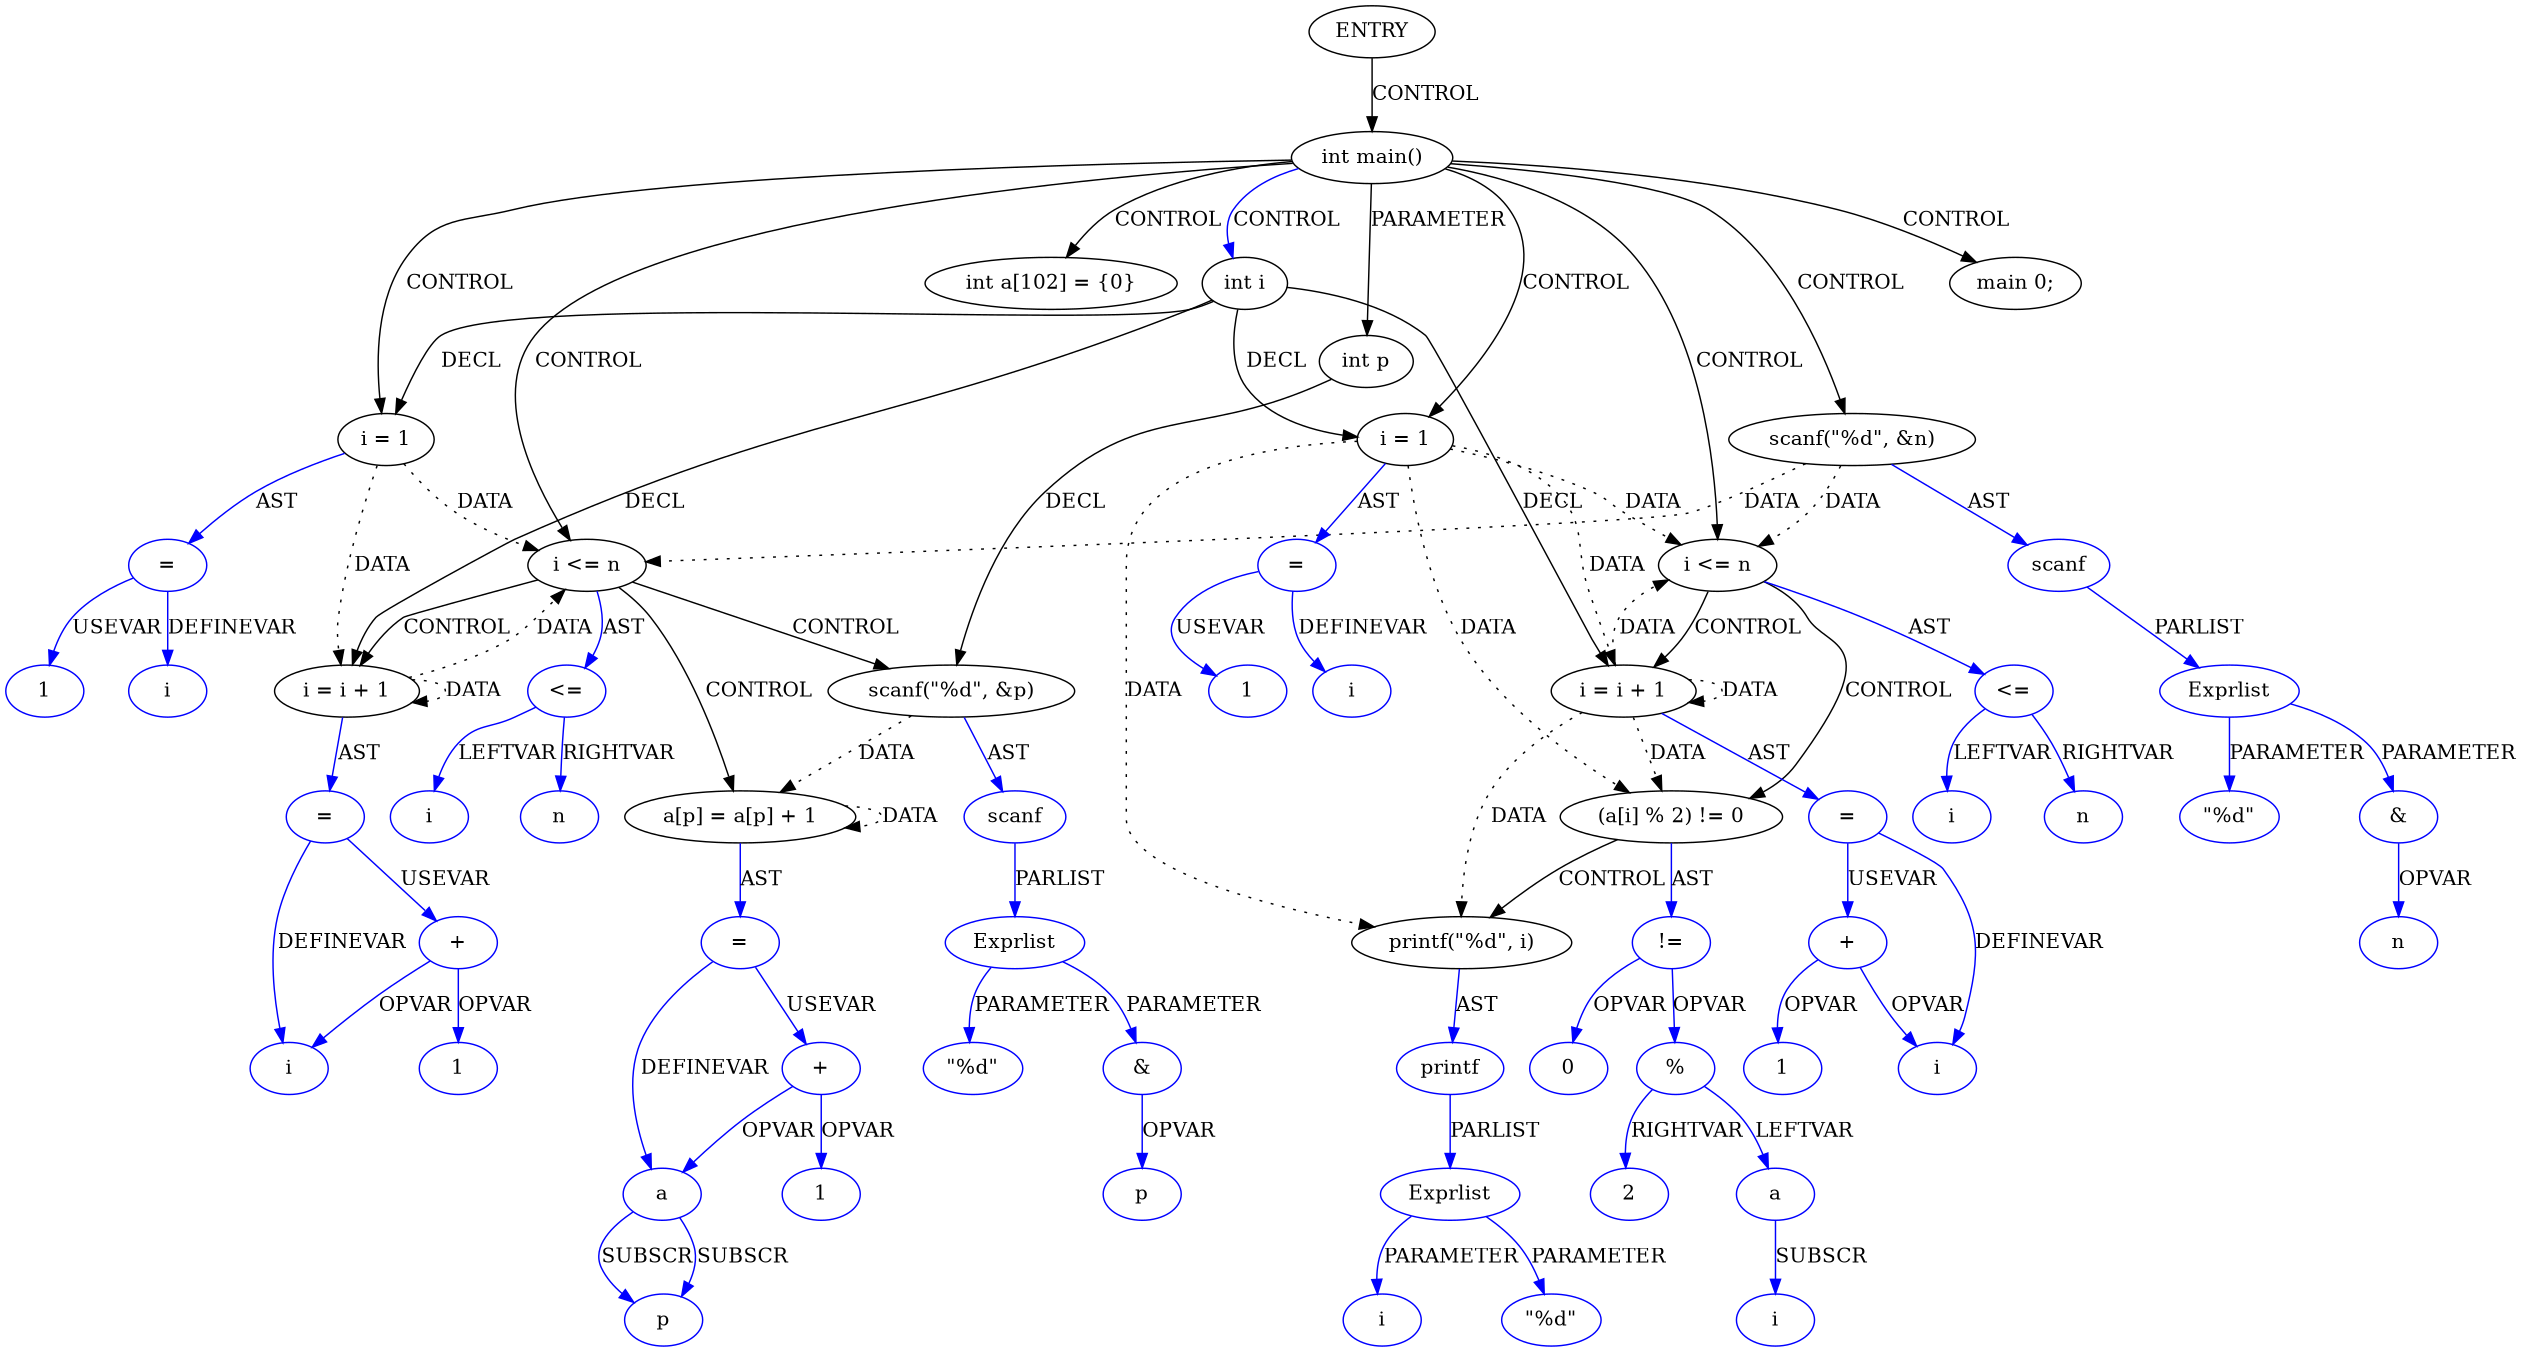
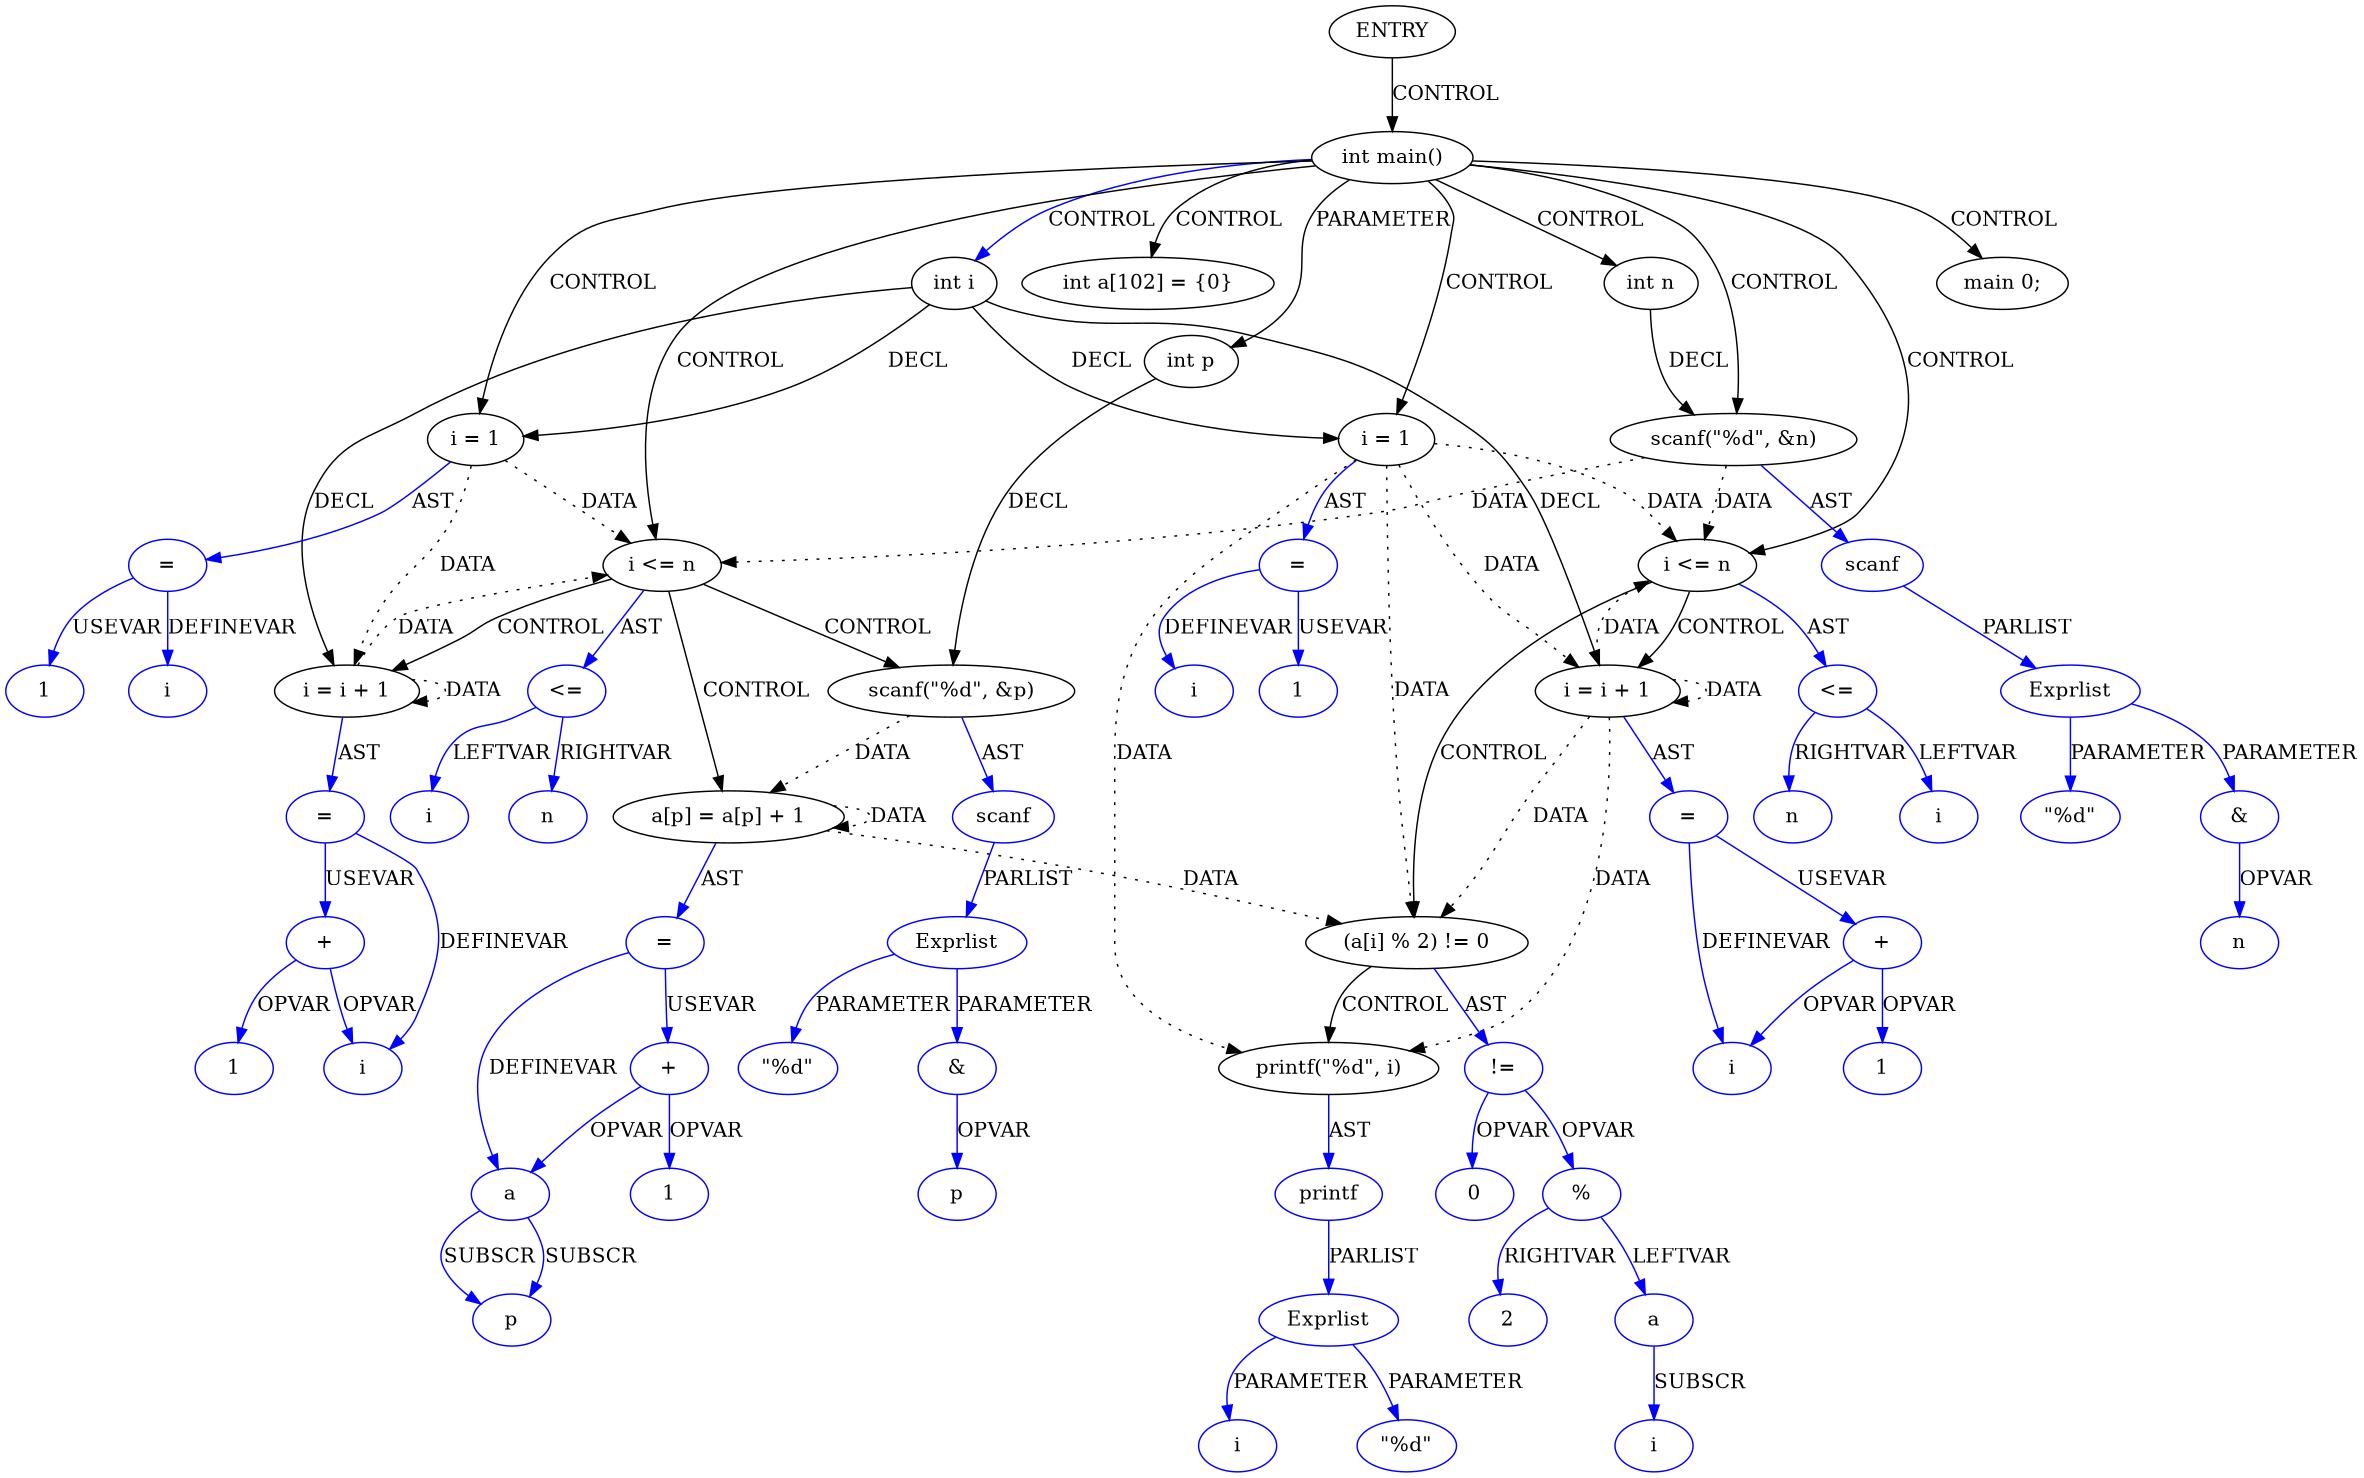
  digraph {
    node [coord=8 type=VAR color=blue]
    edge [color=blue]
    n1 [coord=-1 label=ENTRY type=ENTRY color=""]
    n2 [coord=3 label="int main()" type=CONTROL color=""]
+   n3 [coord=5 label="int n" type=DECL varname=n vartype=int color=""]
    n4 [coord=5 label="int i" type=DECL varname=i vartype=int color=""]
    n5 [coord=6 label="scanf(\"%d\", &n)" type=CALL color=""]
    n6 [coord=7 label="int a[102] = {0}" type=DECL varname=a vartype="int[]" color=""]
    n7 [coord=7 label="int p" type=DECL varname=p vartype=int color=""]
    n8 [label="i = 1" type=ASSIGN color=""]
    n9 [label="i <= n" type=CONTROL color=""]
    n10 [coord=13 label="i = 1" type=ASSIGN color=""]
    n11 [coord=13 label="i <= n" type=CONTROL color=""]
    n12 [coord=20 label="main 0;" type=RETURN color=""]
    n13 [label="i = i + 1" type=ASSIGN color=""]
    n14 [coord=13 label="i = i + 1" type=ASSIGN color=""]
    n15 [coord=6 label=scanf type=FUNCNAME]
    n16 [coord=10 label="scanf(\"%d\", &p)" type=CALL color=""]
    n17 [label="=" type=ASSIGNOP]
    n18 [coord=11 label="a[p] = a[p] + 1" type=ASSIGN color=""]
    n19 [label="<=" type=OP]
    n20 [coord=15 label="(a[i] % 2) != 0" type=CONTROL color=""]
    n21 [coord=13 label="=" type=ASSIGNOP]
    n22 [coord=17 label="printf(\"%d\", i)" type=CALL color=""]
    n23 [coord=13 label="<=" type=OP]
    n24 [label="=" type=ASSIGNOP]
    n25 [coord=13 label="=" type=ASSIGNOP]
    n26 [coord=6 label=Exprlist type=EXPRS]
    n27 [coord=6 label="\"%d\"" type=CONST]
    n28 [coord=6 label="&" type=OP]
    n29 [coord=6 label=n]
    n30 [coord=11 label="=" type=ASSIGNOP]
    n31 [coord=10 label=scanf type=FUNCNAME]
    n32 [label=i]
    n33 [label=1 type=CONST]
    n34 [label=i]
    n35 [label=n]
    n36 [coord=10 label=Exprlist type=EXPRS]
    n37 [coord=10 label="\"%d\"" type=CONST]
    n38 [coord=10 label="&" type=OP]
    n39 [coord=10 label=p]
    n40 [coord=11 label=a]
    n41 [coord=11 label="+" type=OP]
    n42 [coord=15 label="!=" type=OP]
    n43 [coord=11 label=p]
    n44 [coord=11 label=1 type=CONST]
    n45 [label=i]
    n46 [label="+" type=OP]
    n47 [label=1 type=CONST]
    n48 [coord=13 label=i]
    n49 [coord=13 label=1 type=CONST]
    n50 [coord=17 label=printf type=FUNCNAME]
    n51 [coord=13 label=i]
    n52 [coord=13 label=n]
    n53 [coord=15 label="%" type=OP]
    n54 [coord=15 label=0 type=CONST]
    n55 [coord=17 label=Exprlist type=EXPRS]
    n56 [coord=17 label="\"%d\"" type=CONST]
    n57 [coord=17 label=i]
    n58 [coord=15 label=a]
    n59 [coord=15 label=2 type=CONST]
    n60 [coord=15 label=i]
    n61 [coord=13 label=i]
    n62 [coord=13 label="+" type=OP]
    n63 [coord=13 label=1 type=CONST]
    n1 -> n2 [label=CONTROL color=""]
+   n2 -> n3 [label=CONTROL color=""]
    n2 -> n4 [label=CONTROL]
    n2 -> n5 [label=CONTROL color=""]
    n2 -> n6 [label=CONTROL color=""]
    n2 -> n7 [label=PARAMETER color=""]
    n2 -> n8 [label=CONTROL color=""]
    n2 -> n9 [label=CONTROL color=""]
    n2 -> n10 [label=CONTROL color=""]
    n2 -> n11 [label=CONTROL color=""]
    n2 -> n12 [label=CONTROL color=""]
+   n3 -> n5 [label=DECL color=""]
    n4 -> n8 [label=DECL color=""]
    n4 -> n10 [label=DECL color=""]
    n4 -> n13 [label=DECL color=""]
    n4 -> n14 [label=DECL color=""]
    n5 -> n9 [label=DATA style=dotted color=""]
    n5 -> n11 [label=DATA style=dotted color=""]
    n5 -> n15 [label=AST]
    n7 -> n16 [label=DECL color=""]
    n8 -> n9 [label=DATA style=dotted color=""]
    n8 -> n13 [label=DATA style=dotted color=""]
    n8 -> n17 [label=AST]
    n9 -> n13 [label=CONTROL color=""]
    n9 -> n16 [label=CONTROL color=""]
    n9 -> n18 [label=CONTROL color=""]
    n9 -> n19 [label=AST]
    n10 -> n11 [label=DATA style=dotted color=""]
    n10 -> n14 [label=DATA style=dotted color=""]
    n10 -> n20 [label=DATA style=dotted color=""]
    n10 -> n21 [label=AST]
    n10 -> n22 [label=DATA style=dotted color=""]
    n11 -> n14 [label=CONTROL color=""]
    n11 -> n20 [label=CONTROL color=""]
    n11 -> n23 [label=AST]
    n13 -> n9 [label=DATA style=dotted color=""]
    n13 -> n13 [label=DATA style=dotted color=""]
    n13 -> n24 [label=AST]
    n14 -> n11 [label=DATA style=dotted color=""]
    n14 -> n14 [label=DATA style=dotted color=""]
    n14 -> n20 [label=DATA style=dotted color=""]
    n14 -> n22 [label=DATA style=dotted color=""]
    n14 -> n25 [label=AST]
    n15 -> n26 [label=PARLIST]
    n16 -> n18 [label=DATA style=dotted color=""]
    n16 -> n31 [label=AST]
    n17 -> n32 [label=DEFINEVAR]
    n17 -> n33 [label=USEVAR]
    n18 -> n18 [label=DATA style=dotted color=""]
+   n18 -> n20 [label=DATA style=dotted color=""]
    n18 -> n30 [label=AST]
    n19 -> n34 [label=LEFTVAR]
    n19 -> n35 [label=RIGHTVAR]
    n20 -> n22 [label=CONTROL color=""]
    n20 -> n42 [label=AST]
    n21 -> n48 [label=DEFINEVAR]
    n21 -> n49 [label=USEVAR]
    n22 -> n50 [label=AST]
    n23 -> n51 [label=LEFTVAR]
    n23 -> n52 [label=RIGHTVAR]
    n24 -> n45 [label=DEFINEVAR]
    n24 -> n46 [label=USEVAR]
    n25 -> n61 [label=DEFINEVAR]
    n25 -> n62 [label=USEVAR]
    n26 -> n27 [label=PARAMETER]
    n26 -> n28 [label=PARAMETER]
    n28 -> n29 [label=OPVAR]
    n30 -> n40 [label=DEFINEVAR]
    n30 -> n41 [label=USEVAR]
    n31 -> n36 [label=PARLIST]
    n36 -> n37 [label=PARAMETER]
    n36 -> n38 [label=PARAMETER]
    n38 -> n39 [label=OPVAR]
    n40 -> n43 [label=SUBSCR]
    n40 -> n43 [label=SUBSCR]
    n41 -> n40 [label=OPVAR]
    n41 -> n44 [label=OPVAR]
    n42 -> n53 [label=OPVAR]
    n42 -> n54 [label=OPVAR]
    n46 -> n45 [label=OPVAR]
    n46 -> n47 [label=OPVAR]
    n50 -> n55 [label=PARLIST]
    n53 -> n58 [label=LEFTVAR]
    n53 -> n59 [label=RIGHTVAR]
    n55 -> n56 [label=PARAMETER]
    n55 -> n57 [label=PARAMETER]
    n58 -> n60 [label=SUBSCR]
    n62 -> n61 [label=OPVAR]
    n62 -> n63 [label=OPVAR]
  }
